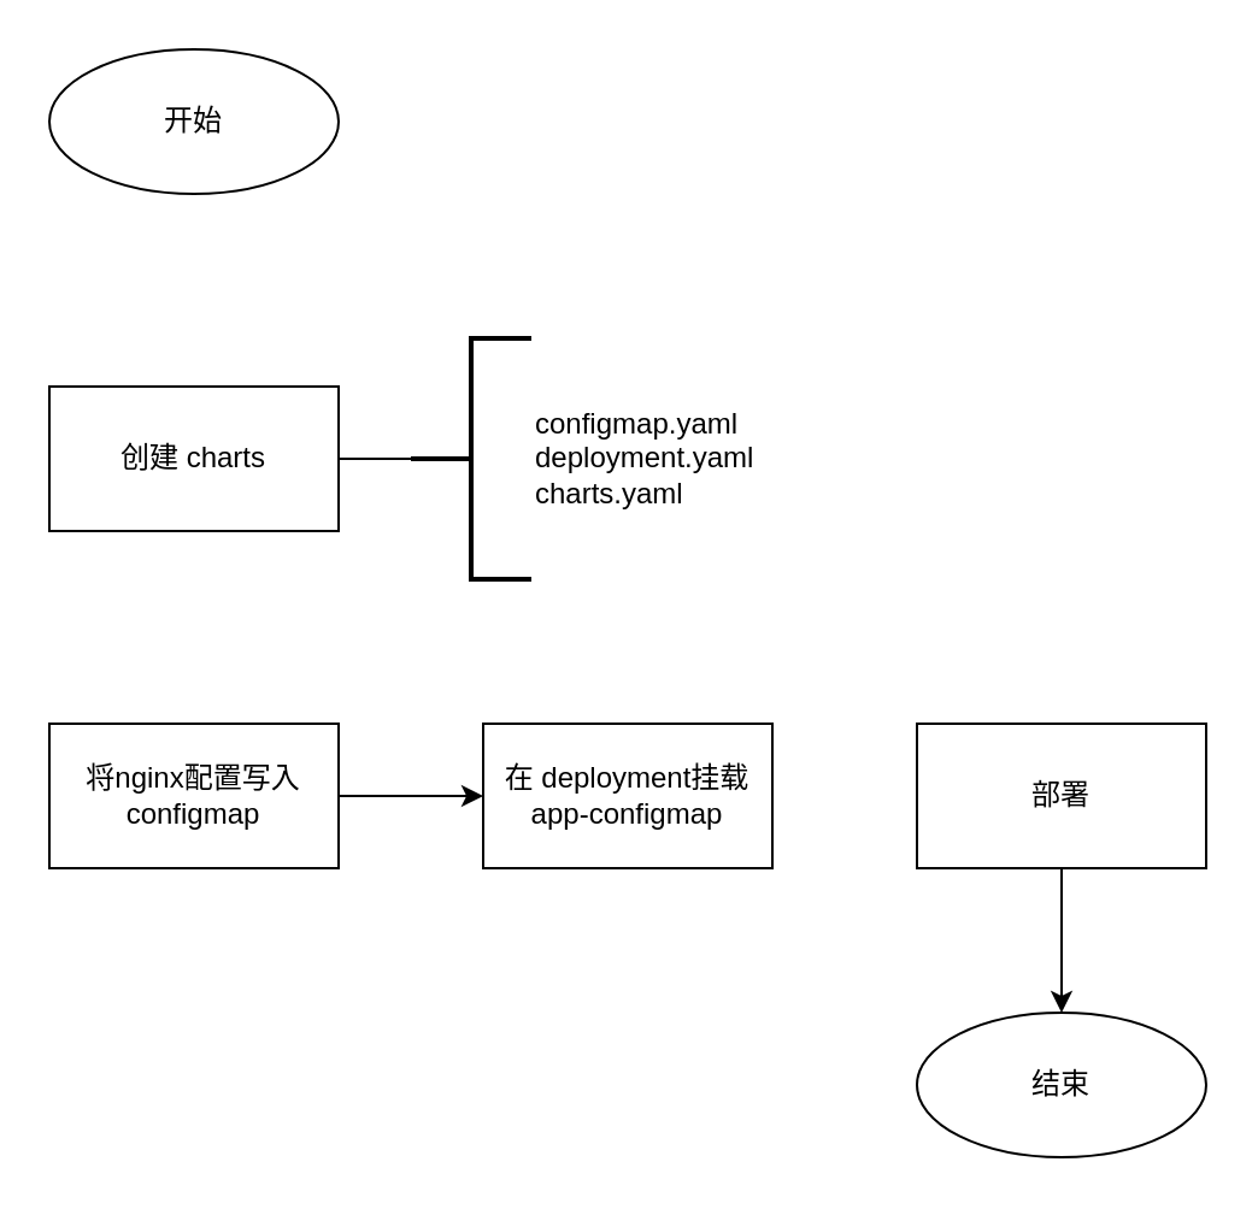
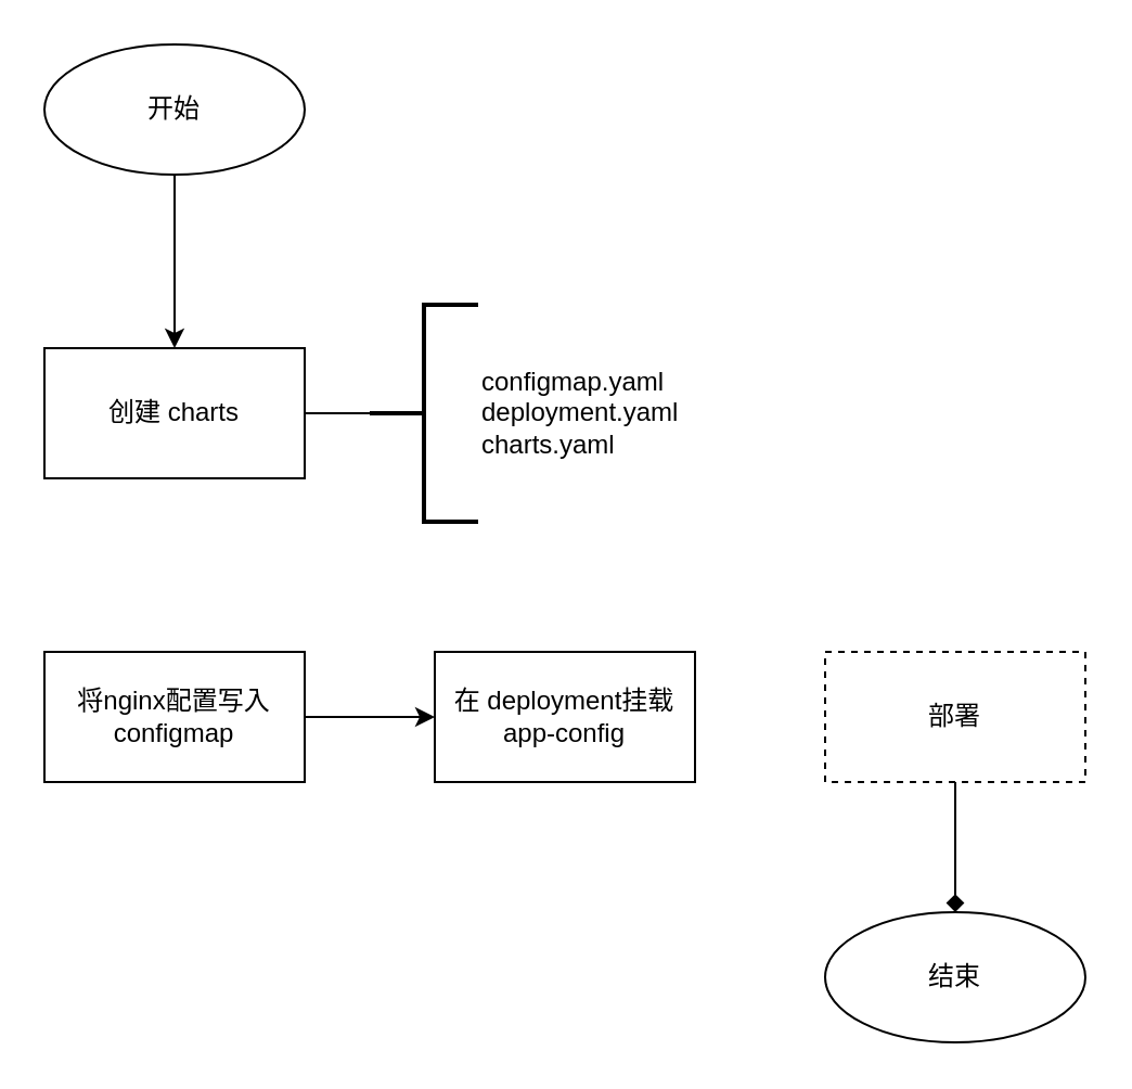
  <mxCell id="0" />
  <mxCell id="1" parent="0" />
+ <mxCell id="2" value="" style="edgeStyle=orthogonalEdgeStyle;rounded=0;orthogonalLoop=1;jettySize=auto;html=1;endArrow=classic;endFill=1;" edge="1" parent="1" source="3" target="5"><mxGeometry relative="1" as="geometry" /></mxCell>
  <mxCell id="3" value="开始" style="ellipse;whiteSpace=wrap;html=1;" vertex="1" parent="1"><mxGeometry x="20" y="20" width="120" height="60" as="geometry" /></mxCell>
  <mxCell id="4" style="edgeStyle=orthogonalEdgeStyle;rounded=0;orthogonalLoop=1;jettySize=auto;html=1;endArrow=none;endFill=0;" edge="1" parent="1" source="5" target="6"><mxGeometry relative="1" as="geometry" /></mxCell>
  <mxCell id="5" value="创建 charts" style="whiteSpace=wrap;html=1;" vertex="1" parent="1"><mxGeometry x="20" y="160" width="120" height="60" as="geometry" /></mxCell>
  <mxCell id="6" value="configmap.yaml&lt;br&gt;deployment.yaml&lt;br&gt;charts.yaml" style="strokeWidth=2;html=1;shape=mxgraph.flowchart.annotation_2;align=left;labelPosition=right;pointerEvents=1;" vertex="1" parent="1"><mxGeometry x="170" y="140" width="50" height="100" as="geometry" /></mxCell>
  <mxCell id="7" value="" style="edgeStyle=orthogonalEdgeStyle;rounded=0;orthogonalLoop=1;jettySize=auto;html=1;endArrow=classic;endFill=1;" edge="1" parent="1" source="8" target="9"><mxGeometry relative="1" as="geometry" /></mxCell>
  <mxCell id="8" value="将nginx配置写入configmap" style="whiteSpace=wrap;html=1;" vertex="1" parent="1"><mxGeometry x="20" y="300" width="120" height="60" as="geometry" /></mxCell>
- <mxCell id="9" value="在 deployment挂载app-configmap" style="whiteSpace=wrap;html=1;" vertex="1" parent="1"><mxGeometry x="200" y="300" width="120" height="60" as="geometry" /></mxCell>
- <mxCell id="10" value="" style="edgeStyle=orthogonalEdgeStyle;rounded=0;orthogonalLoop=1;jettySize=auto;html=1;endArrow=classic;endFill=1;" edge="1" parent="1" source="11" target="12"><mxGeometry relative="1" as="geometry" /></mxCell>
- <mxCell id="11" value="部署" style="whiteSpace=wrap;html=1;" vertex="1" parent="1"><mxGeometry x="380" y="300" width="120" height="60" as="geometry" /></mxCell>
+ <mxCell id="9" value="在 deployment挂载app-config" style="whiteSpace=wrap;html=1;" vertex="1" parent="1"><mxGeometry x="200" y="300" width="120" height="60" as="geometry" /></mxCell>
+ <mxCell id="10" value="" style="edgeStyle=orthogonalEdgeStyle;rounded=0;orthogonalLoop=1;jettySize=auto;html=1;endArrow=diamond;endFill=1;" edge="1" parent="1" source="11" target="12"><mxGeometry relative="1" as="geometry" /></mxCell>
+ <mxCell id="11" value="部署" style="whiteSpace=wrap;html=1;dashed=1;" vertex="1" parent="1"><mxGeometry x="380" y="300" width="120" height="60" as="geometry" /></mxCell>
  <mxCell id="12" value="结束" style="ellipse;whiteSpace=wrap;html=1;" vertex="1" parent="1"><mxGeometry x="380" y="420" width="120" height="60" as="geometry" /></mxCell>
